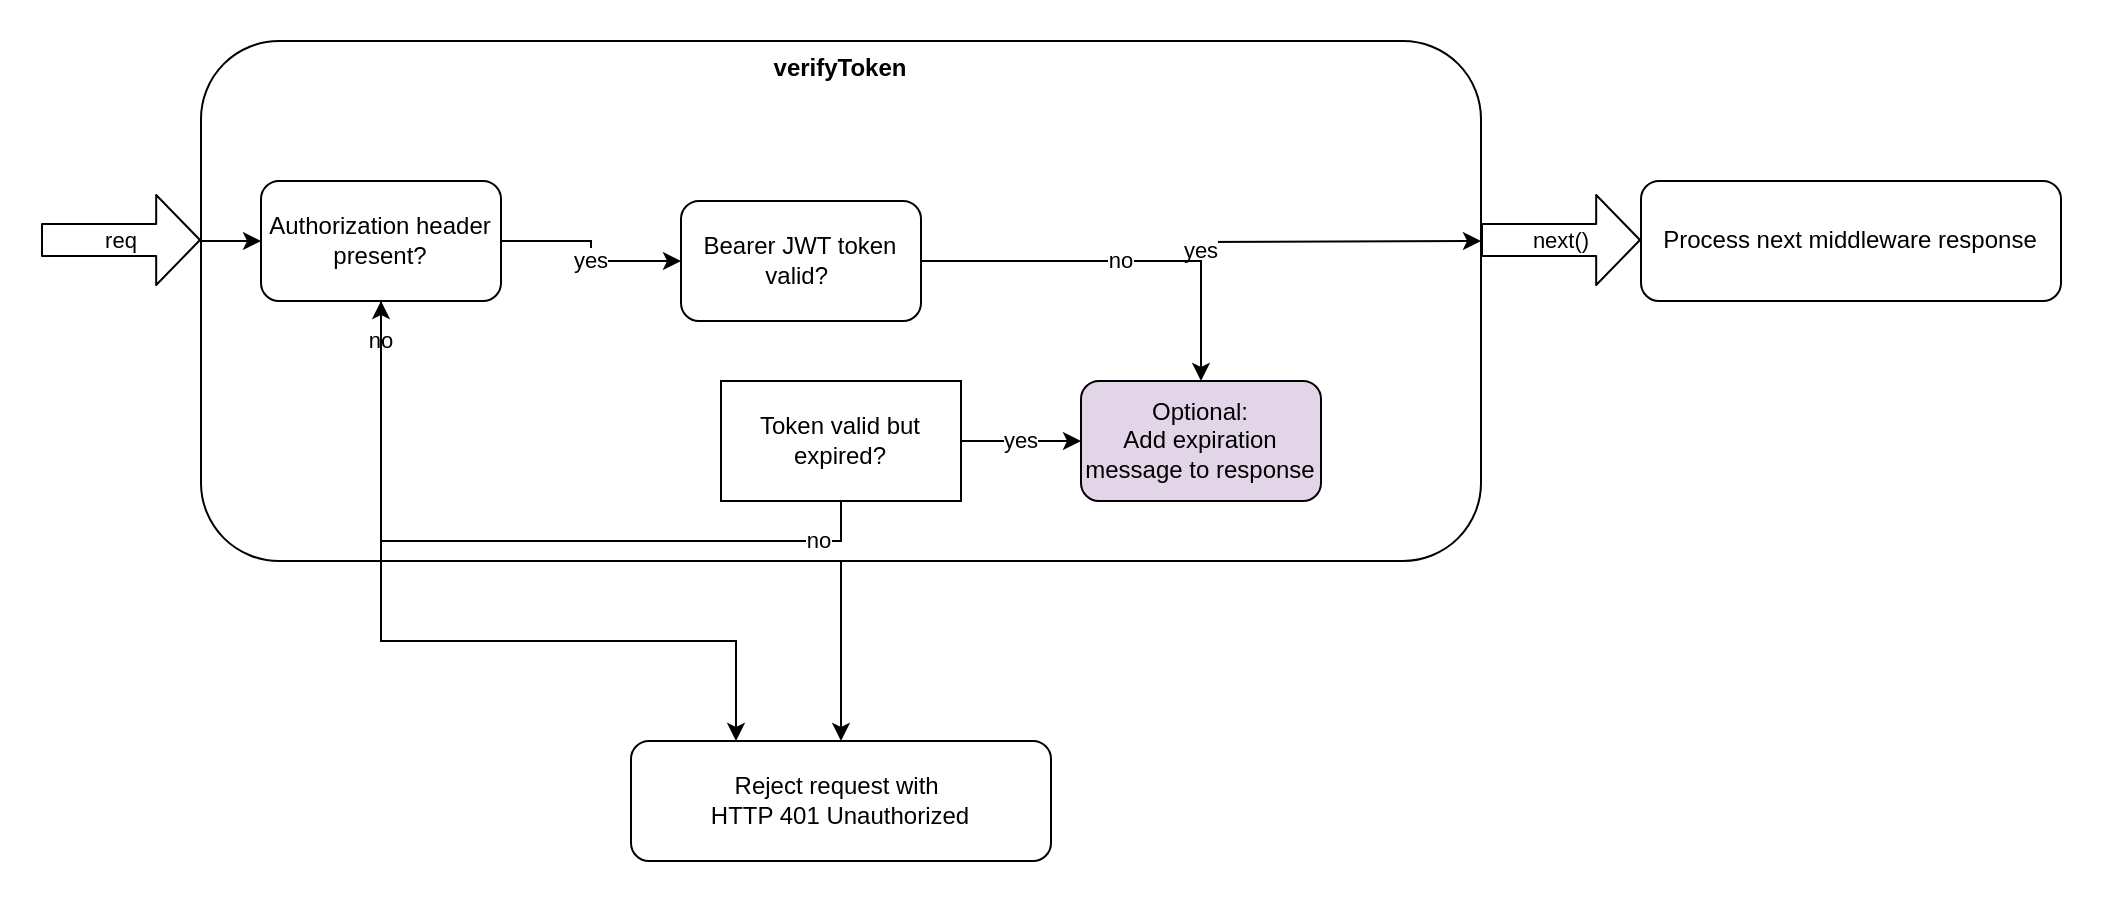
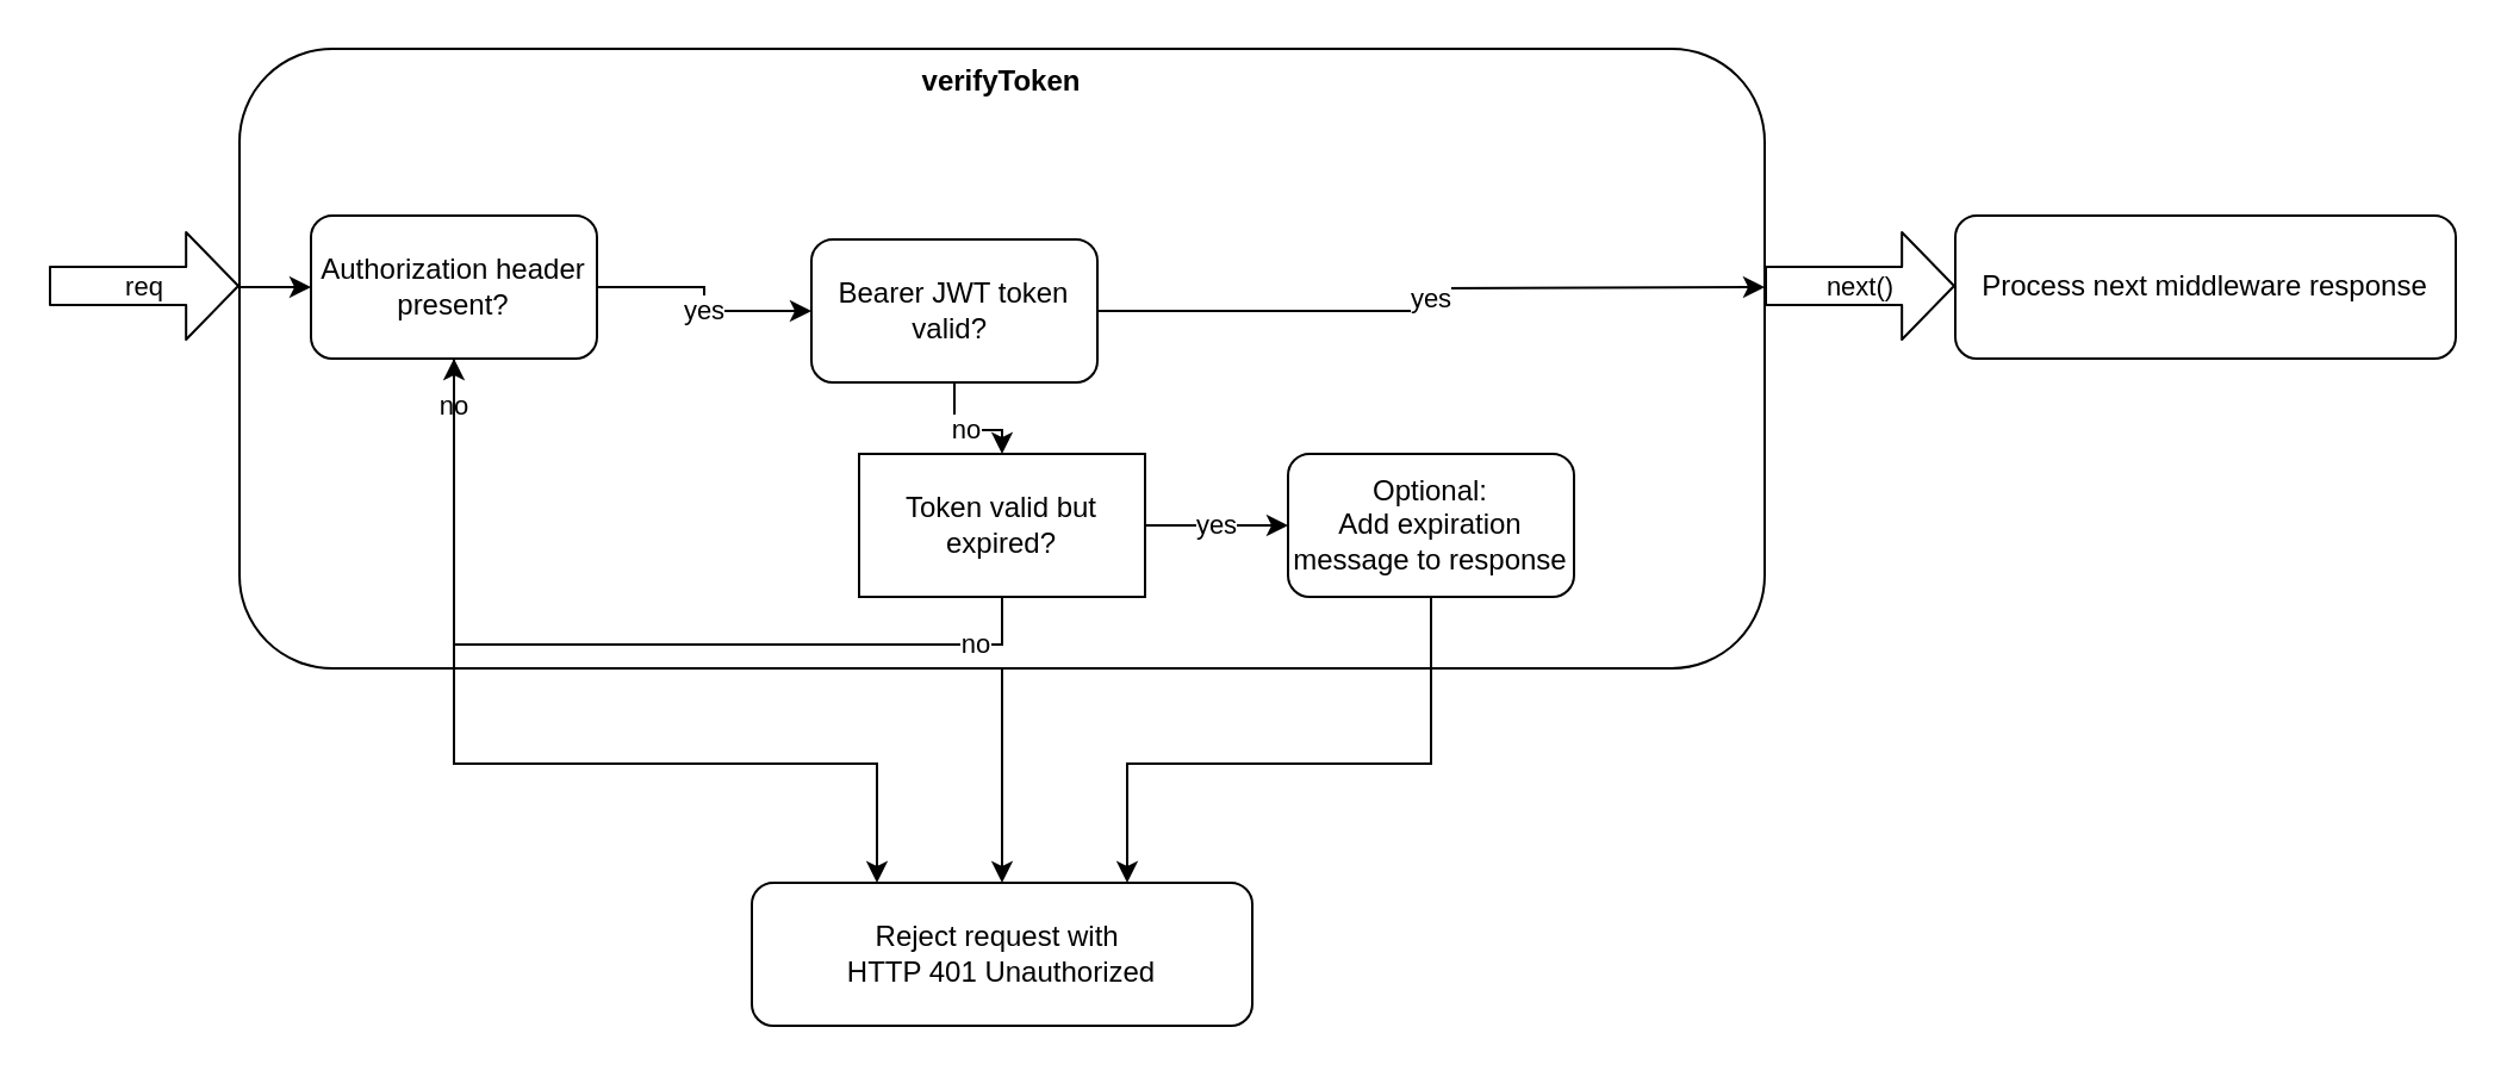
  <mxCell id="0" />
  <mxCell id="1" parent="0" />
  <mxCell id="2" value="no" style="edgeStyle=orthogonalEdgeStyle;rounded=0;orthogonalLoop=1;jettySize=auto;html=1;" edge="1" parent="1" source="3" target="17"><mxGeometry x="-1" y="-20" relative="1" as="geometry"><mxPoint x="20" y="-20" as="offset" /></mxGeometry></mxCell>
  <mxCell id="3" value="verifyToken" style="rounded=1;whiteSpace=wrap;html=1;verticalAlign=top;fontStyle=1" vertex="1" parent="1"><mxGeometry x="100" y="20" width="640" height="260" as="geometry" /></mxCell>
  <mxCell id="4" value="req" style="shape=flexArrow;endArrow=classic;html=1;endWidth=28;endSize=6.97;width=16;" edge="1" parent="1"><mxGeometry width="50" height="50" relative="1" as="geometry"><mxPoint y="119.5" as="sourcePoint" x="20" /><mxPoint x="100" y="119.5" as="targetPoint" /></mxGeometry></mxCell>
  <mxCell id="5" value="next()" style="shape=flexArrow;endArrow=classic;html=1;endWidth=28;endSize=6.97;width=16;" edge="1" parent="1"><mxGeometry width="50" height="50" relative="1" as="geometry"><mxPoint x="740" y="119.5" as="sourcePoint" /><mxPoint x="820" y="119.5" as="targetPoint" /></mxGeometry></mxCell>
  <mxCell id="6" value="yes" style="edgeStyle=orthogonalEdgeStyle;rounded=0;orthogonalLoop=1;jettySize=auto;html=1;exitX=1;exitY=0.5;exitDx=0;exitDy=0;entryX=0;entryY=0.5;entryDx=0;entryDy=0;" edge="1" parent="1" source="8" target="11"><mxGeometry x="0.091" relative="1" as="geometry"><mxPoint as="offset" /></mxGeometry></mxCell>
  <mxCell id="7" value="no" style="edgeStyle=orthogonalEdgeStyle;rounded=0;orthogonalLoop=1;jettySize=auto;html=1;entryX=0.25;entryY=0;entryDx=0;entryDy=0;" edge="1" parent="1" source="8" target="17"><mxGeometry x="-0.899" relative="1" as="geometry"><mxPoint x="420" y="370" as="targetPoint" /><Array as="points"><mxPoint x="190" y="320" /><mxPoint x="368" y="320" /></Array><mxPoint as="offset" /></mxGeometry></mxCell>
  <mxCell id="8" value="Authorization header present?" style="rounded=1;whiteSpace=wrap;html=1;" vertex="1" parent="1"><mxGeometry x="130" y="90" width="120" height="60" as="geometry" /></mxCell>
  <mxCell id="9" value="yes" style="edgeStyle=orthogonalEdgeStyle;rounded=0;orthogonalLoop=1;jettySize=auto;html=1;exitX=1;exitY=0.5;exitDx=0;exitDy=0;" edge="1" parent="1" source="11"><mxGeometry relative="1" as="geometry"><mxPoint x="740" y="120" as="targetPoint" /><mxPoint as="offset" /></mxGeometry></mxCell>
- <mxCell id="10" value="no" style="edgeStyle=orthogonalEdgeStyle;rounded=0;orthogonalLoop=1;jettySize=auto;html=1;" edge="1" parent="1" source="11" target="16"><mxGeometry relative="1" as="geometry" /></mxCell>
+ <mxCell id="10" value="no" style="edgeStyle=orthogonalEdgeStyle;rounded=0;orthogonalLoop=1;jettySize=auto;html=1;entryX=0.5;entryY=0;entryDx=0;entryDy=0;" edge="1" parent="1" source="11" target="14"><mxGeometry relative="1" as="geometry" /></mxCell>
  <mxCell id="11" value="Bearer JWT token valid?&amp;nbsp;" style="rounded=1;whiteSpace=wrap;html=1;" vertex="1" parent="1"><mxGeometry x="340" y="100" width="120" height="60" as="geometry" /></mxCell>
  <mxCell id="12" value="no" style="edgeStyle=orthogonalEdgeStyle;rounded=0;orthogonalLoop=1;jettySize=auto;html=1;exitX=0.5;exitY=1;exitDx=0;exitDy=0;verticalAlign=middle;labelPosition=center;verticalLabelPosition=middle;align=center;" edge="1" parent="1" source="14" target="8"><mxGeometry x="-0.833" relative="1" as="geometry"><mxPoint as="offset" /></mxGeometry></mxCell>
  <mxCell id="13" value="yes" style="edgeStyle=orthogonalEdgeStyle;rounded=0;orthogonalLoop=1;jettySize=auto;html=1;entryX=0;entryY=0.5;entryDx=0;entryDy=0;" edge="1" parent="1" source="14" target="16"><mxGeometry relative="1" as="geometry" /></mxCell>
  <mxCell id="14" value="Token valid but expired?" style="whiteSpace=wrap;html=1;rounded=0;" vertex="1" parent="1"><mxGeometry x="360" y="190" width="120" height="60" as="geometry" /></mxCell>
- <mxCell id="16" value="Optional:&lt;br&gt;Add expiration message to response" style="rounded=1;whiteSpace=wrap;html=1;fillColor=#e1d5e7;" vertex="1" parent="1"><mxGeometry x="540" y="190" width="120" height="60" as="geometry" /></mxCell>
+ <mxCell id="15" style="edgeStyle=orthogonalEdgeStyle;rounded=0;orthogonalLoop=1;jettySize=auto;html=1;entryX=0.75;entryY=0;entryDx=0;entryDy=0;" edge="1" parent="1" source="16" target="17"><mxGeometry relative="1" as="geometry"><Array as="points"><mxPoint x="600" y="320" /><mxPoint x="473" y="320" /></Array></mxGeometry></mxCell>
+ <mxCell id="16" value="Optional:&lt;br&gt;Add expiration message to response" style="rounded=1;whiteSpace=wrap;html=1;" vertex="1" parent="1"><mxGeometry x="540" y="190" width="120" height="60" as="geometry" /></mxCell>
  <mxCell id="17" value="Reject request with&amp;nbsp;&lt;br&gt;HTTP 401 Unauthorized" style="rounded=1;whiteSpace=wrap;html=1;" vertex="1" parent="1"><mxGeometry x="315" y="370" width="210" height="60" as="geometry" /></mxCell>
  <mxCell id="18" value="Process next middleware response" style="rounded=1;whiteSpace=wrap;html=1;" vertex="1" parent="1"><mxGeometry x="820" y="90" width="210" height="60" as="geometry" /></mxCell>
  <mxCell id="19" value="" style="endArrow=classic;html=1;entryX=0;entryY=0.5;entryDx=0;entryDy=0;" edge="1" parent="1" target="8"><mxGeometry width="50" height="50" relative="1" as="geometry"><mxPoint x="100" y="120" as="sourcePoint" /><mxPoint x="460" y="250" as="targetPoint" /></mxGeometry></mxCell>
